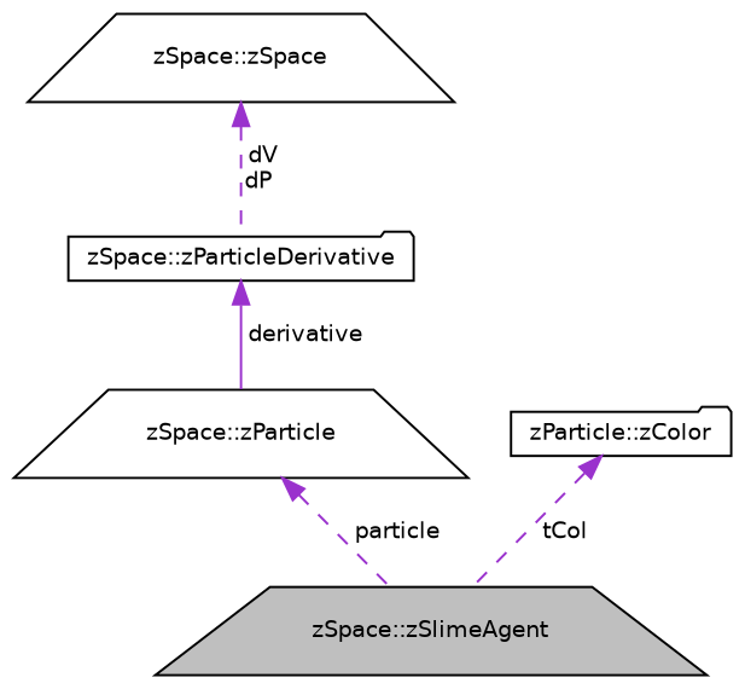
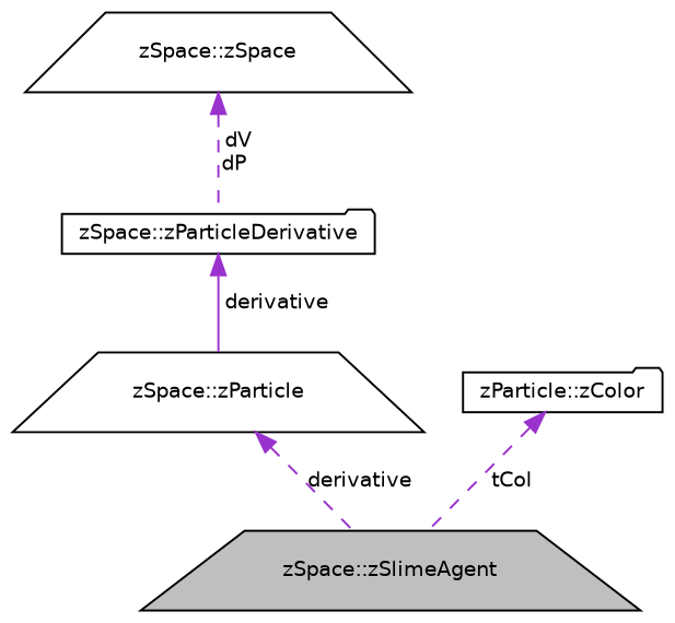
  digraph {
    node [color=black fillcolor=white fontname=Helvetica fontsize=10 shape=trapezium style=filled]
    edge [color=darkorchid3 dir=back fontname=Helvetica fontsize=10 labelfontname=Helvetica labelfontsize=10 style=dashed]
    n1 [fillcolor=grey75 fontcolor=black height=0.2 label="zSpace::zSlimeAgent" width=0.4]
    n2 [height=0.2 label="zSpace::zParticle" width=0.4]
    n3 [height=0.2 label="zSpace::zParticleDerivative" shape=folder width=0.4]
    n4 [height=0.2 label="zSpace::zSpace" width=0.4]
    n5 [height=0.2 label="zParticle::zColor" shape=folder width=0.4]
-   n2 -> n1 [label=" particle"]
+   n2 -> n1 [label=" derivative"]
    n3 -> n2 [label=" derivative" style=solid]
    n4 -> n3 [label=" dV\ndP"]
    n5 -> n1 [label=" tCol"]
  }
